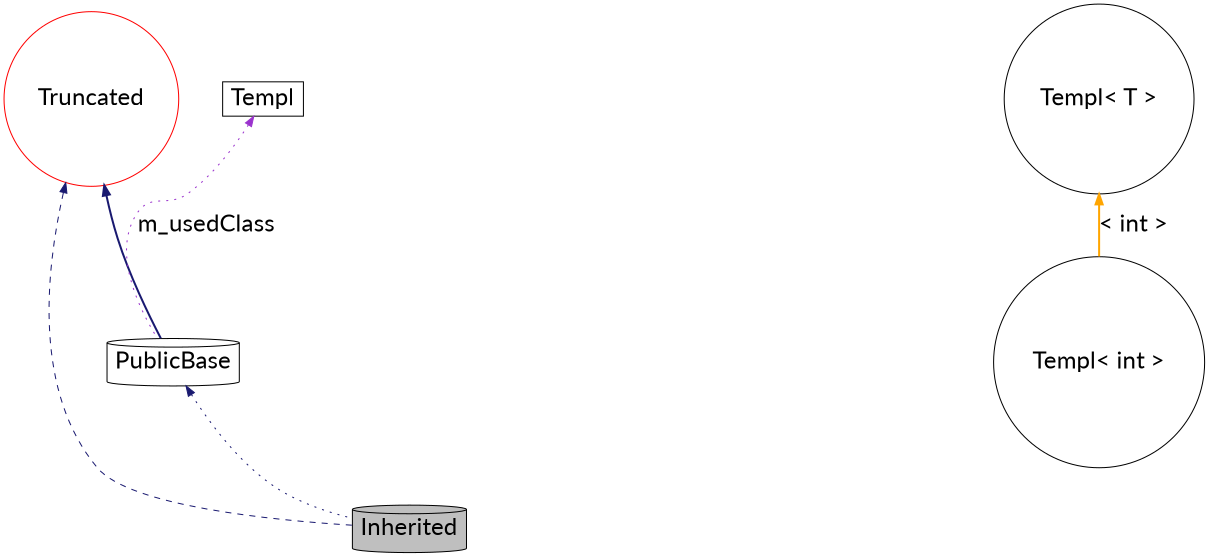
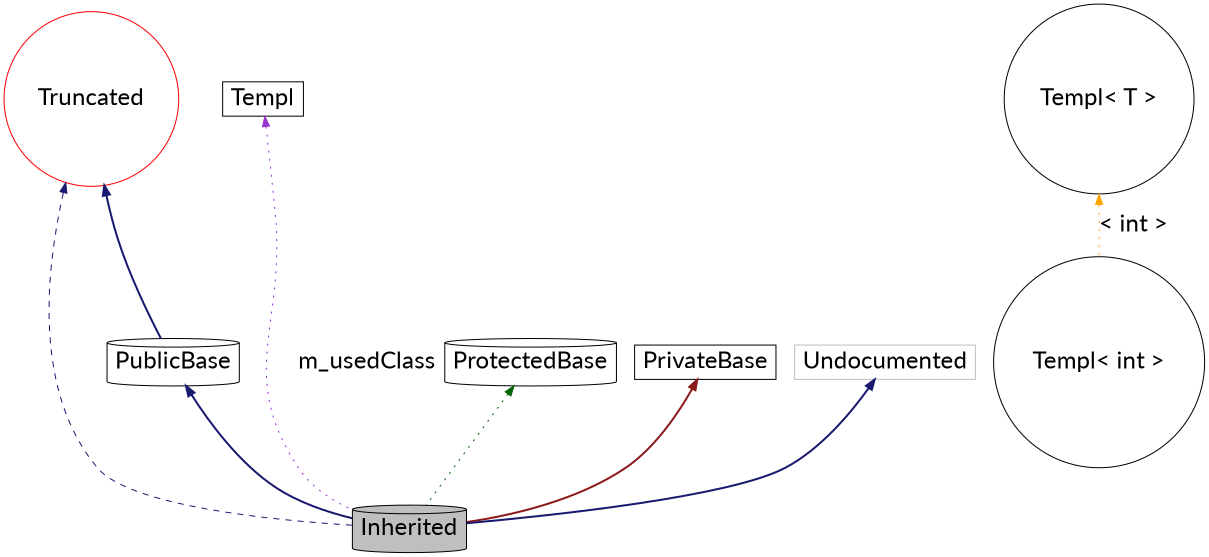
  digraph {
    fontname=Lato
    node [fontname=Lato fontsize=24 shape=cylinder color=black]
    edge [color=midnightblue dir=back fontname=Lato fontsize=24 labelfontname="FreeSans.ttf" labelfontsize=24 style=bold]
    n1 [fillcolor=grey75 fontcolor=black height=0.2 label=Inherited style=filled width=0.4 color=""]
    n2 [height=0.2 label=PublicBase width=0.4]
    n3 [color=red height=0.2 label=Truncated shape=circle width=0.4]
+   n4 [height=0.2 label=ProtectedBase width=0.4]
+   n5 [height=0.2 label=PrivateBase shape=box width=0.4]
+   n6 [color=grey75 height=0.2 label=Undocumented shape=box width=0.4]
    n7 [height=0.2 label="Templ< int >" shape=circle width=0.4]
    n8 [height=0.2 label="Templ< T >" shape=circle width=0.4]
    n9 [height=0.2 label=Templ shape=box width=0.4]
-   n2 -> n1 [style=dotted]
+   n2 -> n1
    n3 -> n1 [style=dashed]
    n3 -> n2
-   n8 -> n7 [color=orange label="< int >"]
-   n9 -> n2 [color=darkorchid3 label=m_usedClass style=dotted]
+   n4 -> n1 [color=darkgreen style=dotted]
+   n5 -> n1 [color=firebrick4]
+   n6 -> n1
+   n8 -> n7 [color=orange label="< int >" style=dotted]
+   n9 -> n1 [color=darkorchid3 label=m_usedClass style=dotted]
  }
